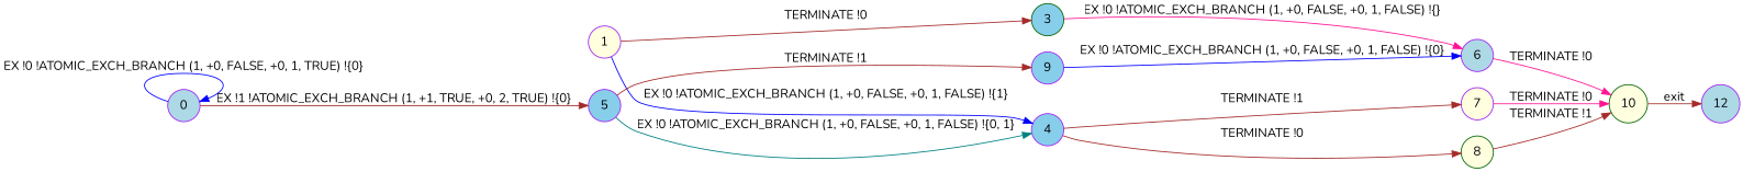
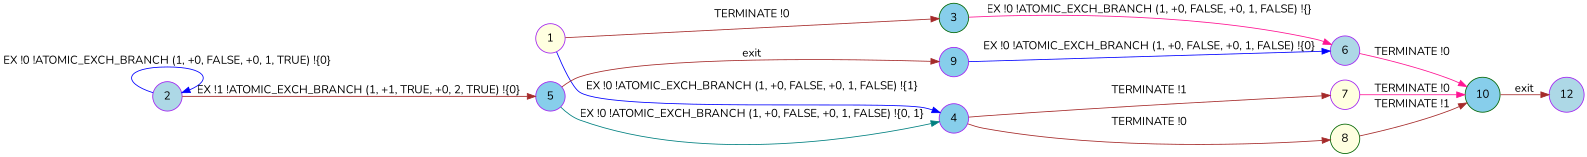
  digraph {
    fontname=Nunito
    rankdir=LR
    node [color=purple fillcolor=lightyellow fontname=Nunito shape=circle style=filled]
    edge [color=brown fontname=Nunito]
    1
    3 [color=darkgreen fillcolor=skyblue]
    4 [fillcolor=skyblue]
-   2 [fillcolor=lightblue label=0]
+   2 [fillcolor=lightblue]
    5 [fillcolor=skyblue]
    6 [fillcolor=lightblue]
    7
    8 [color=darkgreen]
    9 [fillcolor=skyblue]
-   10 [color=darkgreen]
+   10 [color=darkgreen fillcolor=skyblue]
    n11 [fillcolor=lightblue label=12]
    1 -> 3 [label="TERMINATE !0"]
    1 -> 4 [color=blue label="EX !0 !ATOMIC_EXCH_BRANCH (1, +0, FALSE, +0, 1, FALSE) !{1}"]
    3 -> 6 [color=deeppink label="EX !0 !ATOMIC_EXCH_BRANCH (1, +0, FALSE, +0, 1, FALSE) !{}"]
    4 -> 7 [label="TERMINATE !1"]
    4 -> 8 [label="TERMINATE !0"]
    2 -> 2 [color=blue label="EX !0 !ATOMIC_EXCH_BRANCH (1, +0, FALSE, +0, 1, TRUE) !{0}"]
    2 -> 5 [label="EX !1 !ATOMIC_EXCH_BRANCH (1, +1, TRUE, +0, 2, TRUE) !{0}"]
    5 -> 4 [color=teal label="EX !0 !ATOMIC_EXCH_BRANCH (1, +0, FALSE, +0, 1, FALSE) !{0, 1}"]
-   5 -> 9 [label="TERMINATE !1"]
+   5 -> 9 [label=exit]
    6 -> 10 [color=deeppink label="TERMINATE !0"]
    7 -> 10 [color=deeppink label="TERMINATE !0"]
    8 -> 10 [label="TERMINATE !1"]
    9 -> 6 [color=blue label="EX !0 !ATOMIC_EXCH_BRANCH (1, +0, FALSE, +0, 1, FALSE) !{0}"]
    10 -> n11 [label=exit]
  }
